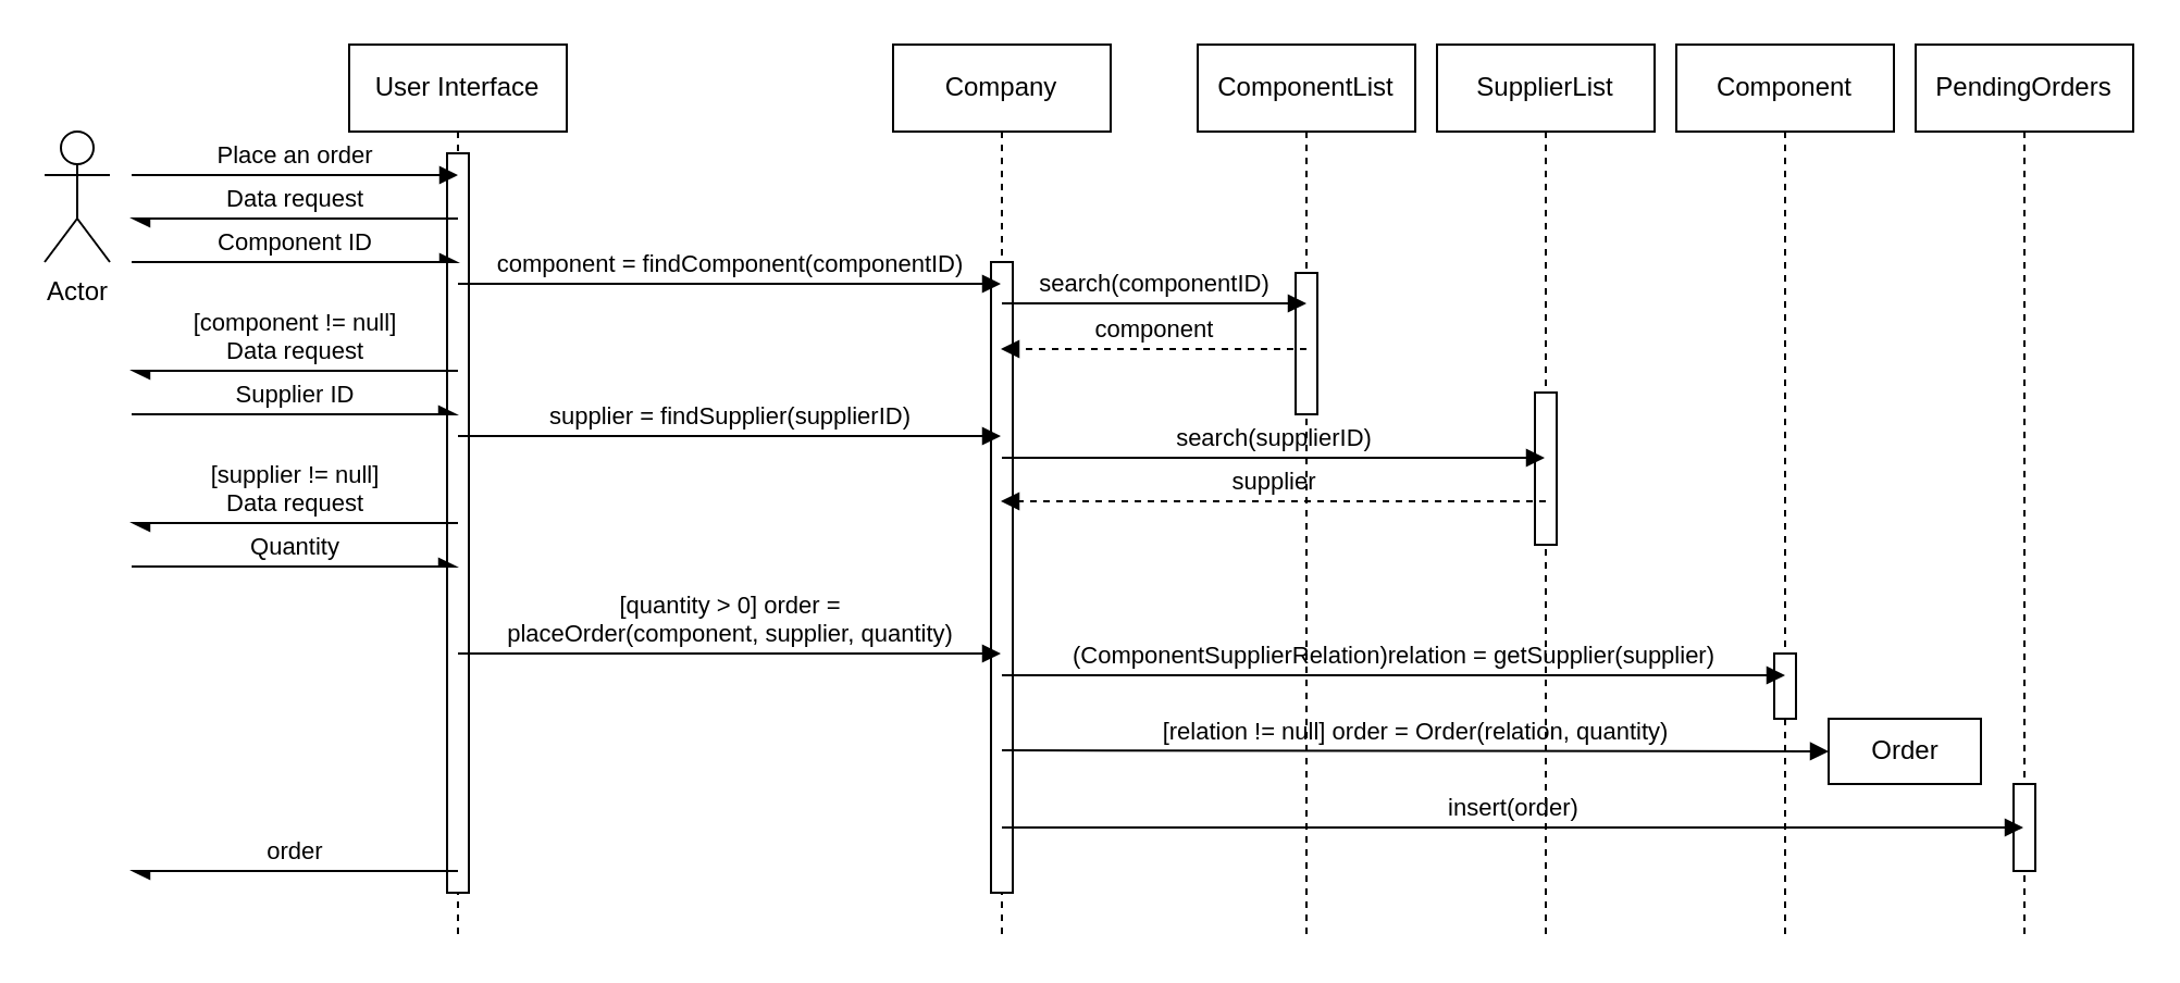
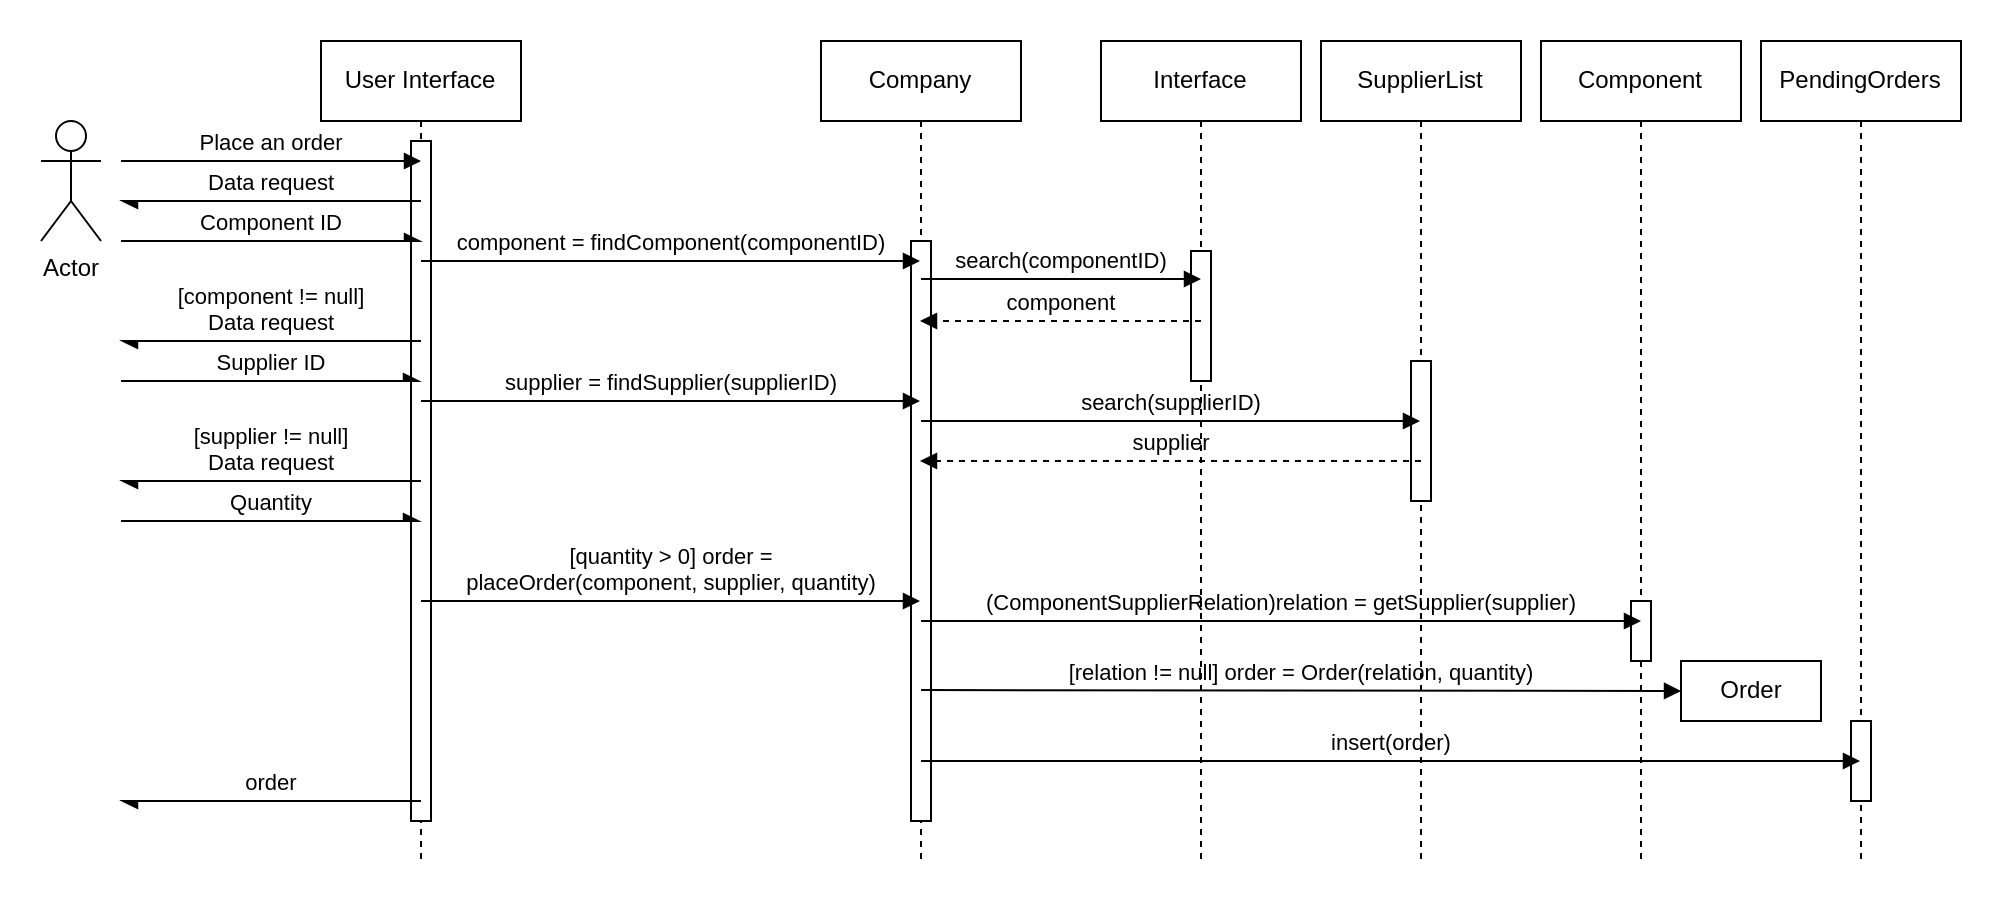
  <mxCell id="0" />
  <mxCell id="1" parent="0" />
  <mxCell id="2" value="Actor" style="shape=umlActor;verticalLabelPosition=bottom;verticalAlign=top;html=1;fillColor=none;" vertex="1" parent="1"><mxGeometry x="20" y="60" width="30" height="60" as="geometry" /></mxCell>
  <mxCell id="3" value="Company" style="shape=umlLifeline;perimeter=lifelinePerimeter;whiteSpace=wrap;html=1;container=1;collapsible=0;recursiveResize=0;outlineConnect=0;fillColor=none;" vertex="1" parent="1"><mxGeometry x="410" y="20" width="100" height="410" as="geometry" /></mxCell>
  <mxCell id="4" value="" style="html=1;points=[];perimeter=orthogonalPerimeter;fontFamily=Helvetica;" vertex="1" parent="3"><mxGeometry x="45" y="100" width="10" height="290" as="geometry" /></mxCell>
- <mxCell id="5" value="ComponentList" style="shape=umlLifeline;perimeter=lifelinePerimeter;whiteSpace=wrap;html=1;container=1;collapsible=0;recursiveResize=0;outlineConnect=0;fillColor=none;" vertex="1" parent="1"><mxGeometry x="550" y="20" width="100" height="410" as="geometry" /></mxCell>
+ <mxCell id="5" value="Interface" style="shape=umlLifeline;perimeter=lifelinePerimeter;whiteSpace=wrap;html=1;container=1;collapsible=0;recursiveResize=0;outlineConnect=0;fillColor=none;" vertex="1" parent="1"><mxGeometry x="550" y="20" width="100" height="410" as="geometry" /></mxCell>
  <mxCell id="6" value="" style="html=1;points=[];perimeter=orthogonalPerimeter;fontFamily=Helvetica;" vertex="1" parent="5"><mxGeometry x="45" y="105" width="10" height="65" as="geometry" /></mxCell>
  <mxCell id="7" value="User Interface" style="shape=umlLifeline;perimeter=lifelinePerimeter;whiteSpace=wrap;html=1;container=1;collapsible=0;recursiveResize=0;outlineConnect=0;" vertex="1" parent="1"><mxGeometry x="160" y="20" width="100" height="410" as="geometry" /></mxCell>
  <mxCell id="8" value="" style="html=1;points=[];perimeter=orthogonalPerimeter;" vertex="1" parent="7"><mxGeometry x="45" y="50" width="10" height="340" as="geometry" /></mxCell>
  <mxCell id="9" value="Place an order" style="html=1;verticalAlign=bottom;startArrow=none;startFill=0;endArrow=block;startSize=8;fontFamily=Helvetica;labelBackgroundColor=none;" edge="1" parent="1"><mxGeometry width="60" relative="1" as="geometry"><mxPoint x="60" y="80" as="sourcePoint" /><mxPoint x="210" y="80" as="targetPoint" /></mxGeometry></mxCell>
  <mxCell id="10" value="Component ID" style="html=1;verticalAlign=bottom;endArrow=async;fontFamily=Helvetica;endFill=1;labelBackgroundColor=none;" edge="1" parent="1"><mxGeometry width="80" relative="1" as="geometry"><mxPoint x="60" y="120" as="sourcePoint" /><mxPoint x="210" y="120" as="targetPoint" /></mxGeometry></mxCell>
  <mxCell id="11" value="Data request" style="html=1;verticalAlign=bottom;endArrow=async;fontFamily=Helvetica;endFill=1;labelBackgroundColor=none;" edge="1" parent="1"><mxGeometry width="80" relative="1" as="geometry"><mxPoint x="210" y="100" as="sourcePoint" /><mxPoint x="60" y="100" as="targetPoint" /></mxGeometry></mxCell>
  <mxCell id="12" value="order" style="html=1;verticalAlign=bottom;endArrow=async;fontFamily=Helvetica;endFill=1;labelBackgroundColor=none;" edge="1" parent="1"><mxGeometry width="80" relative="1" as="geometry"><mxPoint x="210" y="400" as="sourcePoint" /><mxPoint x="60" y="400" as="targetPoint" /></mxGeometry></mxCell>
  <mxCell id="13" value="component" style="html=1;verticalAlign=bottom;endArrow=block;fontFamily=Helvetica;dashed=1;labelBackgroundColor=none;" edge="1" parent="1" target="3"><mxGeometry width="80" relative="1" as="geometry"><mxPoint x="600" y="160" as="sourcePoint" /><mxPoint x="550" y="159.66" as="targetPoint" /></mxGeometry></mxCell>
  <mxCell id="14" value="search(componentID)" style="html=1;verticalAlign=bottom;endArrow=block;fontFamily=Helvetica;labelBackgroundColor=none;" edge="1" parent="1"><mxGeometry width="80" relative="1" as="geometry"><mxPoint x="460" y="139" as="sourcePoint" /><mxPoint x="600" y="139" as="targetPoint" /></mxGeometry></mxCell>
  <mxCell id="15" value="&lt;div&gt;[component != null]&lt;/div&gt;&lt;div&gt;Data request&lt;/div&gt;" style="html=1;verticalAlign=bottom;endArrow=async;fontFamily=Helvetica;endFill=1;labelBackgroundColor=none;" edge="1" parent="1"><mxGeometry width="80" relative="1" as="geometry"><mxPoint x="210" y="170" as="sourcePoint" /><mxPoint x="60" y="170" as="targetPoint" /></mxGeometry></mxCell>
  <mxCell id="16" value="Supplier ID" style="html=1;verticalAlign=bottom;endArrow=async;fontFamily=Helvetica;endFill=1;labelBackgroundColor=none;" edge="1" parent="1" target="7"><mxGeometry width="80" relative="1" as="geometry"><mxPoint x="60" y="190" as="sourcePoint" /><mxPoint x="250" y="190" as="targetPoint" /></mxGeometry></mxCell>
  <mxCell id="17" value="supplier = findSupplier(supplierID)" style="html=1;verticalAlign=bottom;endArrow=block;fontFamily=Helvetica;labelBackgroundColor=none;" edge="1" parent="1"><mxGeometry width="80" relative="1" as="geometry"><mxPoint x="210" y="200" as="sourcePoint" /><mxPoint x="459.5" y="200" as="targetPoint" /></mxGeometry></mxCell>
  <mxCell id="18" value="SupplierList" style="shape=umlLifeline;perimeter=lifelinePerimeter;whiteSpace=wrap;html=1;container=1;collapsible=0;recursiveResize=0;outlineConnect=0;" vertex="1" parent="1"><mxGeometry x="660" y="20" width="100" height="410" as="geometry" /></mxCell>
  <mxCell id="19" value="" style="html=1;points=[];perimeter=orthogonalPerimeter;" vertex="1" parent="18"><mxGeometry x="45" y="160" width="10" height="70" as="geometry" /></mxCell>
  <mxCell id="20" value="supplier" style="html=1;verticalAlign=bottom;endArrow=block;fontFamily=Helvetica;dashed=1;labelBackgroundColor=none;" edge="1" parent="1" target="3"><mxGeometry width="80" relative="1" as="geometry"><mxPoint x="710" y="230" as="sourcePoint" /><mxPoint x="640" y="230" as="targetPoint" /></mxGeometry></mxCell>
  <mxCell id="21" value="[quantity &amp;gt; 0] order = &lt;br&gt;&lt;div&gt;placeOrder(component, supplier, quantity)&lt;/div&gt;" style="html=1;verticalAlign=bottom;endArrow=block;fontFamily=Helvetica;labelBackgroundColor=none;" edge="1" parent="1"><mxGeometry width="80" relative="1" as="geometry"><mxPoint x="210" y="300" as="sourcePoint" /><mxPoint x="459.5" y="300" as="targetPoint" /></mxGeometry></mxCell>
  <mxCell id="22" value="Order" style="html=1;" vertex="1" parent="1"><mxGeometry x="840" y="330" width="70" height="30" as="geometry" /></mxCell>
  <mxCell id="23" value="Component" style="shape=umlLifeline;perimeter=lifelinePerimeter;whiteSpace=wrap;html=1;container=1;collapsible=0;recursiveResize=0;outlineConnect=0;" vertex="1" parent="1"><mxGeometry x="770" y="20" width="100" height="410" as="geometry" /></mxCell>
  <mxCell id="24" value="" style="html=1;points=[];perimeter=orthogonalPerimeter;" vertex="1" parent="23"><mxGeometry x="45" y="280" width="10" height="30" as="geometry" /></mxCell>
  <mxCell id="25" value="component = findComponent(componentID)" style="html=1;verticalAlign=bottom;endArrow=block;fontFamily=Helvetica;labelBackgroundColor=none;" edge="1" parent="1"><mxGeometry width="80" relative="1" as="geometry"><mxPoint x="210" y="130" as="sourcePoint" /><mxPoint x="459.5" y="130" as="targetPoint" /></mxGeometry></mxCell>
  <mxCell id="26" value="search(supplierID)" style="html=1;verticalAlign=bottom;endArrow=block;fontFamily=Helvetica;labelBackgroundColor=none;" edge="1" parent="1" target="18"><mxGeometry width="80" relative="1" as="geometry"><mxPoint x="460" y="210" as="sourcePoint" /><mxPoint x="669.5" y="210" as="targetPoint" /></mxGeometry></mxCell>
  <mxCell id="27" value="(ComponentSupplierRelation)relation = getSupplier(supplier)" style="html=1;verticalAlign=bottom;endArrow=block;fontFamily=Helvetica;labelBackgroundColor=none;" edge="1" parent="1"><mxGeometry width="80" relative="1" as="geometry"><mxPoint x="460" y="310" as="sourcePoint" /><mxPoint x="820" y="310" as="targetPoint" /></mxGeometry></mxCell>
  <mxCell id="28" value="&lt;div&gt;[supplier != null]&lt;/div&gt;&lt;div&gt;Data request&lt;/div&gt;" style="html=1;verticalAlign=bottom;endArrow=async;fontFamily=Helvetica;endFill=1;labelBackgroundColor=none;" edge="1" parent="1"><mxGeometry width="80" relative="1" as="geometry"><mxPoint x="210" y="240" as="sourcePoint" /><mxPoint x="60" y="240" as="targetPoint" /></mxGeometry></mxCell>
  <mxCell id="29" value="Quantity" style="html=1;verticalAlign=bottom;endArrow=async;fontFamily=Helvetica;endFill=1;labelBackgroundColor=none;" edge="1" parent="1"><mxGeometry width="80" relative="1" as="geometry"><mxPoint x="60" y="260" as="sourcePoint" /><mxPoint x="209.5" y="260" as="targetPoint" /></mxGeometry></mxCell>
  <mxCell id="30" value="[relation != null] order = Order(relation, quantity)" style="html=1;verticalAlign=bottom;endArrow=block;fontFamily=Helvetica;labelBackgroundColor=none;entryX=0;entryY=0.5;entryDx=0;entryDy=0;" edge="1" parent="1" target="22"><mxGeometry width="80" relative="1" as="geometry"><mxPoint x="460" y="344.5" as="sourcePoint" /><mxPoint x="810" y="345" as="targetPoint" /></mxGeometry></mxCell>
  <mxCell id="31" value="PendingOrders" style="shape=umlLifeline;perimeter=lifelinePerimeter;whiteSpace=wrap;html=1;container=1;collapsible=0;recursiveResize=0;outlineConnect=0;" vertex="1" parent="1"><mxGeometry x="880" y="20" width="100" height="410" as="geometry" /></mxCell>
  <mxCell id="32" value="" style="html=1;points=[];perimeter=orthogonalPerimeter;" vertex="1" parent="31"><mxGeometry x="45" y="340" width="10" height="40" as="geometry" /></mxCell>
  <mxCell id="33" value="insert(order)" style="html=1;verticalAlign=bottom;endArrow=block;fontFamily=Helvetica;labelBackgroundColor=none;" edge="1" parent="1" target="31"><mxGeometry width="80" relative="1" as="geometry"><mxPoint x="460" y="380" as="sourcePoint" /><mxPoint x="840" y="380.5" as="targetPoint" /></mxGeometry></mxCell>
